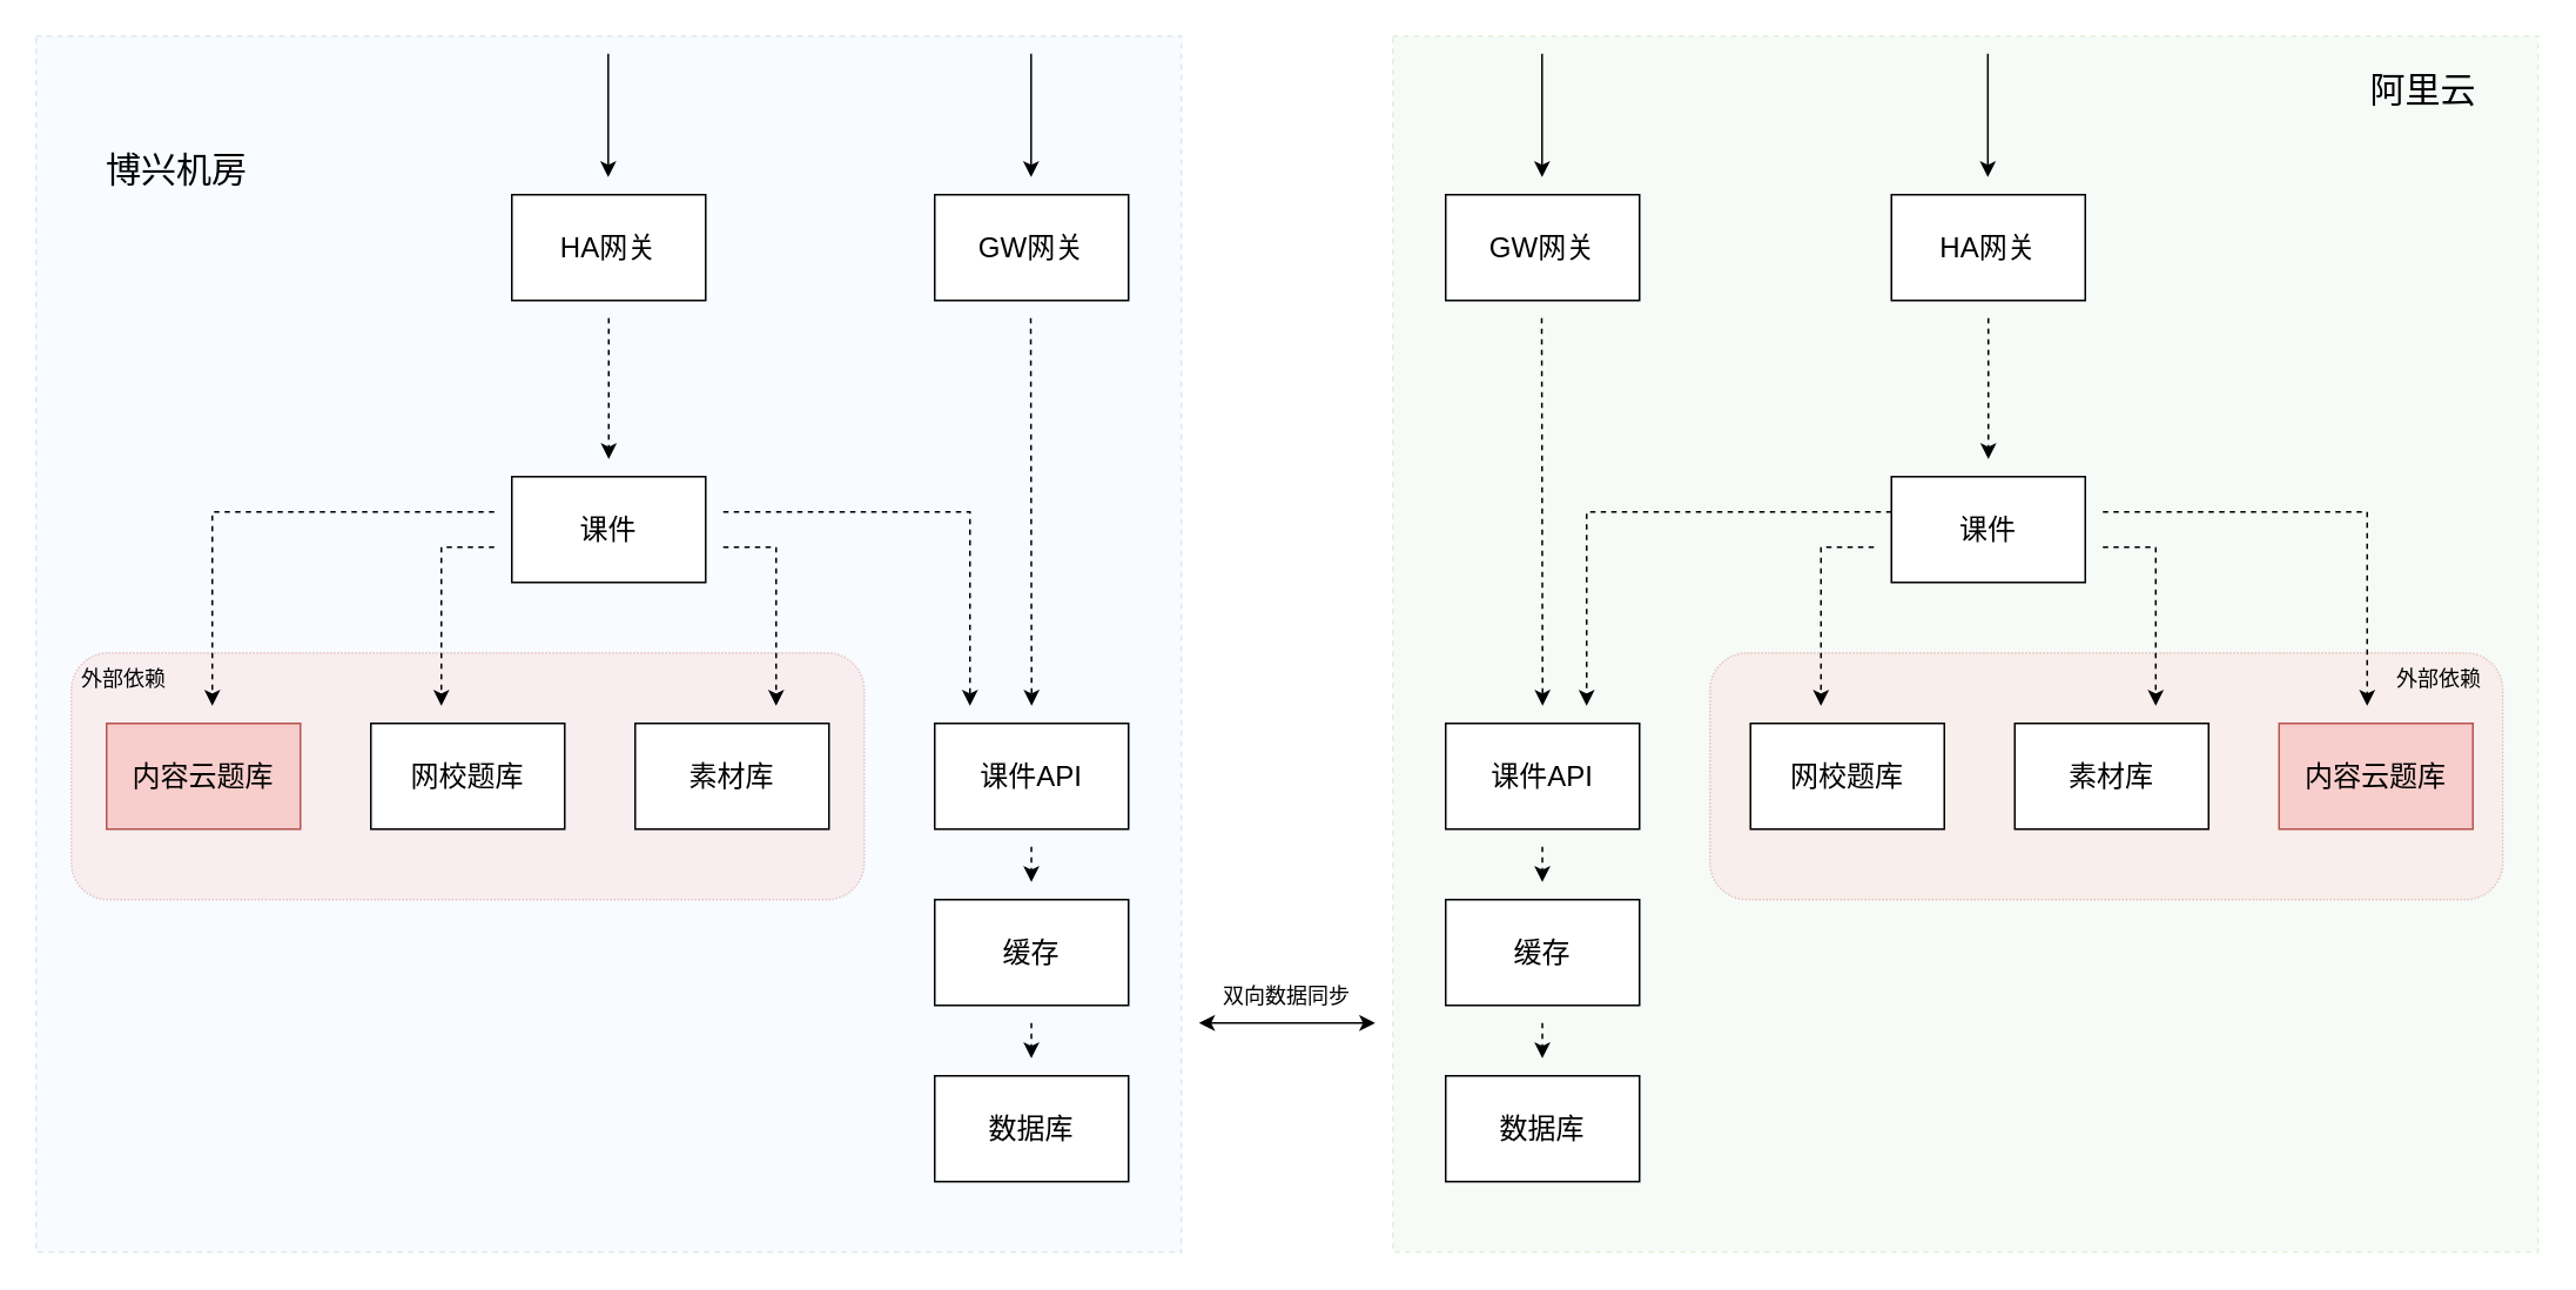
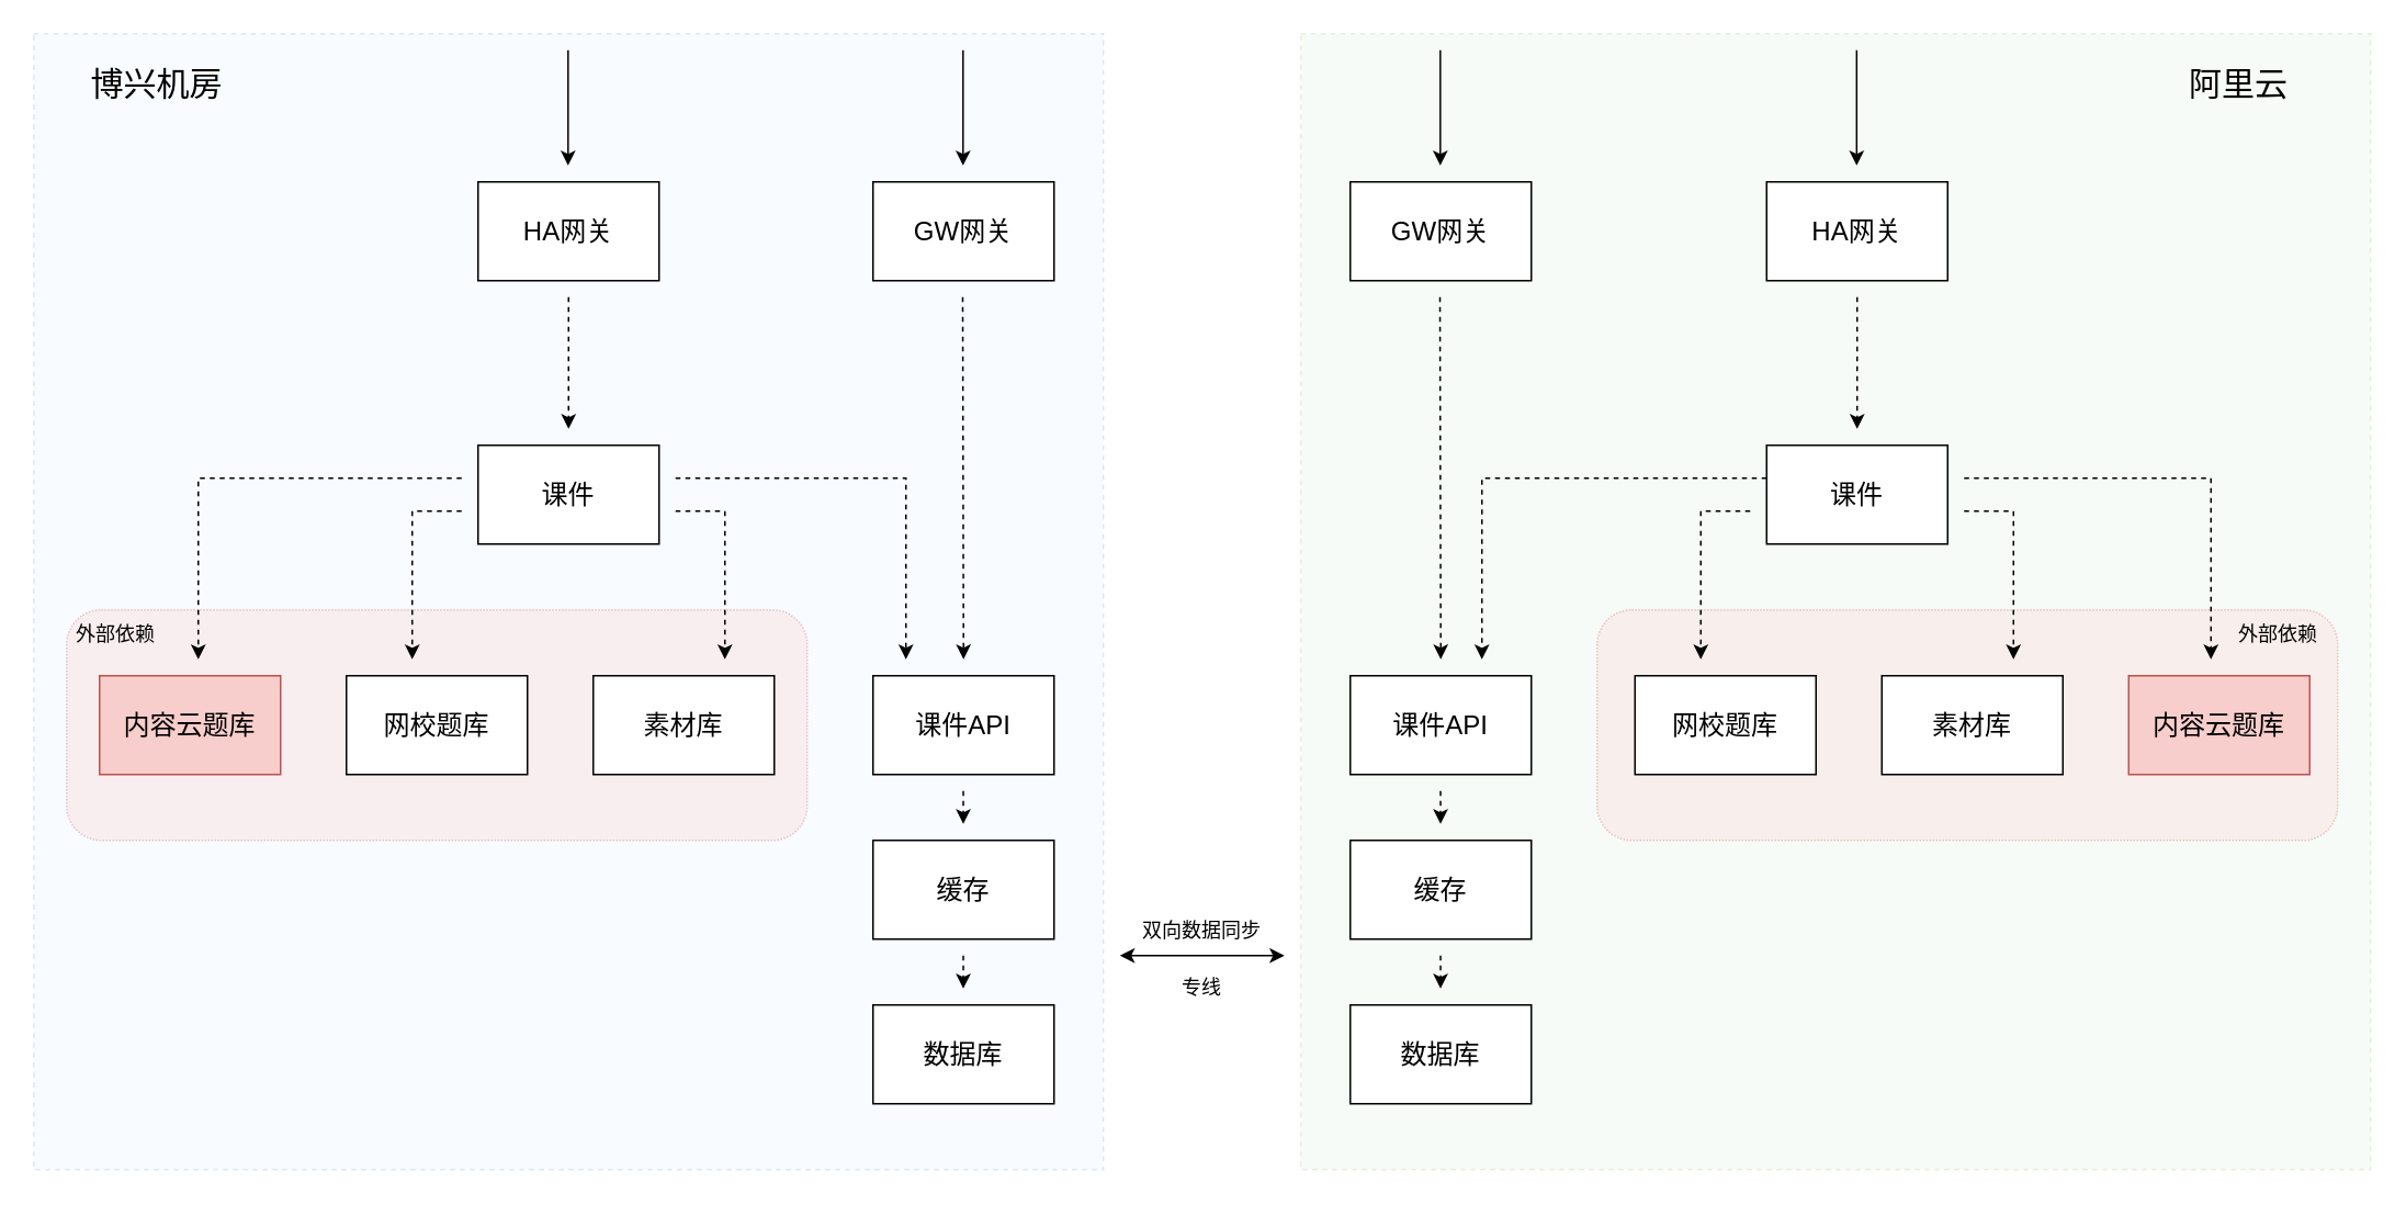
  <mxCell id="0" />
  <mxCell id="1" parent="0" />
  <mxCell id="2" value="" style="rounded=0;whiteSpace=wrap;html=1;fillColor=#dae8fc;strokeColor=#6c8ebf;dashed=1;opacity=20;" vertex="1" parent="1"><mxGeometry x="20" y="20" width="650" height="690" as="geometry" /></mxCell>
  <mxCell id="3" value="" style="rounded=1;whiteSpace=wrap;html=1;dashed=1;dashPattern=1 1;fillColor=#f8cecc;strokeColor=#b85450;opacity=30;" vertex="1" parent="1"><mxGeometry x="40" y="370" width="450" height="140" as="geometry" /></mxCell>
  <mxCell id="4" value="" style="rounded=0;whiteSpace=wrap;html=1;fillColor=#d5e8d4;strokeColor=#82b366;dashed=1;opacity=20;" vertex="1" parent="1"><mxGeometry x="790" y="20" width="650" height="690" as="geometry" /></mxCell>
  <mxCell id="5" value="课件" style="rounded=0;whiteSpace=wrap;html=1;fontSize=16;" vertex="1" parent="1"><mxGeometry y="270" width="110" height="60" as="geometry" x="290" /></mxCell>
  <mxCell id="6" value="课件API" style="rounded=0;whiteSpace=wrap;html=1;fontSize=16;" vertex="1" parent="1"><mxGeometry x="530" y="410" width="110" height="60" as="geometry" /></mxCell>
  <mxCell id="7" value="缓存" style="rounded=0;whiteSpace=wrap;html=1;fontSize=16;" vertex="1" parent="1"><mxGeometry x="530" y="510" width="110" height="60" as="geometry" /></mxCell>
  <mxCell id="8" value="数据库" style="rounded=0;whiteSpace=wrap;html=1;fontSize=16;" vertex="1" parent="1"><mxGeometry x="530" y="610" width="110" height="60" as="geometry" /></mxCell>
  <mxCell id="9" value="素材库" style="rounded=0;whiteSpace=wrap;html=1;fontSize=16;" vertex="1" parent="1"><mxGeometry x="360" y="410" width="110" height="60" as="geometry" /></mxCell>
  <mxCell id="10" value="网校题库" style="rounded=0;whiteSpace=wrap;html=1;fontSize=16;" vertex="1" parent="1"><mxGeometry x="210" y="410" width="110" height="60" as="geometry" /></mxCell>
  <mxCell id="11" value="内容云题库" style="rounded=0;whiteSpace=wrap;html=1;fontSize=16;fillColor=#f8cecc;strokeColor=#b85450;" vertex="1" parent="1"><mxGeometry x="60" y="410" width="110" height="60" as="geometry" /></mxCell>
  <mxCell id="12" value="HA网关" style="rounded=0;whiteSpace=wrap;html=1;fontSize=16;" vertex="1" parent="1"><mxGeometry y="110" width="110" height="60" as="geometry" x="290" /></mxCell>
  <mxCell id="13" value="GW网关" style="rounded=0;whiteSpace=wrap;html=1;fontSize=16;" vertex="1" parent="1"><mxGeometry x="530" y="110" width="110" height="60" as="geometry" /></mxCell>
  <mxCell id="14" value="" style="endArrow=classic;html=1;rounded=0;dashed=1;" edge="1" parent="1"><mxGeometry width="50" height="50" relative="1" as="geometry"><mxPoint x="345" y="180" as="sourcePoint" /><mxPoint x="345" y="260" as="targetPoint" /></mxGeometry></mxCell>
  <mxCell id="15" value="" style="endArrow=classic;html=1;rounded=0;dashed=1;" edge="1" parent="1"><mxGeometry width="50" height="50" relative="1" as="geometry"><mxPoint x="584.5" y="180" as="sourcePoint" /><mxPoint x="585" y="400" as="targetPoint" /></mxGeometry></mxCell>
  <mxCell id="16" value="" style="endArrow=classic;html=1;rounded=0;dashed=1;" edge="1" parent="1"><mxGeometry width="50" height="50" relative="1" as="geometry"><mxPoint x="410" y="290" as="sourcePoint" /><mxPoint x="550" y="400" as="targetPoint" /><Array as="points"><mxPoint x="550" y="290" /></Array></mxGeometry></mxCell>
  <mxCell id="17" value="" style="endArrow=classic;html=1;rounded=0;dashed=1;" edge="1" parent="1"><mxGeometry width="50" height="50" relative="1" as="geometry"><mxPoint x="410" y="310" as="sourcePoint" /><mxPoint x="440" y="400" as="targetPoint" /><Array as="points"><mxPoint x="440" y="310" /></Array></mxGeometry></mxCell>
  <mxCell id="18" value="" style="endArrow=classic;html=1;rounded=0;dashed=1;" edge="1" parent="1"><mxGeometry width="50" height="50" relative="1" as="geometry"><mxPoint x="280" y="310" as="sourcePoint" /><mxPoint x="250" y="400" as="targetPoint" /><Array as="points"><mxPoint x="250" y="310" /></Array></mxGeometry></mxCell>
  <mxCell id="19" value="" style="endArrow=classic;html=1;rounded=0;dashed=1;" edge="1" parent="1"><mxGeometry width="50" height="50" relative="1" as="geometry"><mxPoint x="280" y="290" as="sourcePoint" /><mxPoint x="120" y="400" as="targetPoint" /><Array as="points"><mxPoint x="120" y="290" /></Array></mxGeometry></mxCell>
  <mxCell id="20" value="" style="endArrow=classic;html=1;rounded=0;dashed=1;" edge="1" parent="1"><mxGeometry width="50" height="50" relative="1" as="geometry"><mxPoint x="584.86" y="580" as="sourcePoint" /><mxPoint x="584.86" y="600" as="targetPoint" /></mxGeometry></mxCell>
  <mxCell id="21" value="" style="endArrow=classic;html=1;rounded=0;dashed=1;" edge="1" parent="1"><mxGeometry width="50" height="50" relative="1" as="geometry"><mxPoint x="584.86" y="480" as="sourcePoint" /><mxPoint x="584.86" y="500" as="targetPoint" /></mxGeometry></mxCell>
  <mxCell id="22" value="" style="endArrow=classic;html=1;rounded=0;" edge="1" parent="1"><mxGeometry width="50" height="50" relative="1" as="geometry"><mxPoint x="344.71" y="30" as="sourcePoint" /><mxPoint x="344.71" y="100" as="targetPoint" /></mxGeometry></mxCell>
  <mxCell id="23" value="" style="endArrow=classic;html=1;rounded=0;" edge="1" parent="1"><mxGeometry width="50" height="50" relative="1" as="geometry"><mxPoint x="584.71" y="30" as="sourcePoint" /><mxPoint x="584.71" y="100" as="targetPoint" /></mxGeometry></mxCell>
  <mxCell id="24" value="外部依赖" style="text;html=1;strokeColor=none;fillColor=none;align=center;verticalAlign=middle;whiteSpace=wrap;rounded=0;" vertex="1" parent="1"><mxGeometry x="40" y="370" width="60" height="30" as="geometry" /></mxCell>
- <mxCell id="25" value="博兴机房" style="text;html=1;strokeColor=none;fillColor=none;align=center;verticalAlign=middle;whiteSpace=wrap;rounded=0;fontSize=20;" vertex="1" parent="1"><mxGeometry x="45" y="75" width="110" height="40" as="geometry" /></mxCell>
+ <mxCell id="25" value="博兴机房" style="text;html=1;strokeColor=none;fillColor=none;align=center;verticalAlign=middle;whiteSpace=wrap;rounded=0;fontSize=20;" vertex="1" parent="1"><mxGeometry x="40" y="30" width="110" height="40" as="geometry" /></mxCell>
  <mxCell id="26" value="课件API" style="rounded=0;whiteSpace=wrap;html=1;fontSize=16;" vertex="1" parent="1"><mxGeometry x="820" y="410" width="110" height="60" as="geometry" /></mxCell>
  <mxCell id="27" value="缓存" style="rounded=0;whiteSpace=wrap;html=1;fontSize=16;" vertex="1" parent="1"><mxGeometry x="820" y="510" width="110" height="60" as="geometry" /></mxCell>
  <mxCell id="28" value="数据库" style="rounded=0;whiteSpace=wrap;html=1;fontSize=16;" vertex="1" parent="1"><mxGeometry x="820" y="610" width="110" height="60" as="geometry" /></mxCell>
  <mxCell id="29" value="GW网关" style="rounded=0;whiteSpace=wrap;html=1;fontSize=16;" vertex="1" parent="1"><mxGeometry x="820" y="110" width="110" height="60" as="geometry" /></mxCell>
  <mxCell id="30" value="" style="endArrow=classic;html=1;rounded=0;dashed=1;" edge="1" parent="1"><mxGeometry width="50" height="50" relative="1" as="geometry"><mxPoint x="874.5" y="180" as="sourcePoint" /><mxPoint x="875" y="400" as="targetPoint" /></mxGeometry></mxCell>
  <mxCell id="31" value="" style="endArrow=classic;html=1;rounded=0;dashed=1;" edge="1" parent="1"><mxGeometry width="50" height="50" relative="1" as="geometry"><mxPoint x="874.86" y="580" as="sourcePoint" /><mxPoint x="874.86" y="600" as="targetPoint" /></mxGeometry></mxCell>
  <mxCell id="32" value="" style="endArrow=classic;html=1;rounded=0;dashed=1;" edge="1" parent="1"><mxGeometry width="50" height="50" relative="1" as="geometry"><mxPoint x="874.86" y="480" as="sourcePoint" /><mxPoint x="874.86" y="500" as="targetPoint" /></mxGeometry></mxCell>
  <mxCell id="33" value="" style="endArrow=classic;html=1;rounded=0;" edge="1" parent="1"><mxGeometry width="50" height="50" relative="1" as="geometry"><mxPoint x="874.71" y="30" as="sourcePoint" /><mxPoint x="874.71" y="100" as="targetPoint" /></mxGeometry></mxCell>
  <mxCell id="34" value="" style="rounded=1;whiteSpace=wrap;html=1;dashed=1;dashPattern=1 1;fillColor=#f8cecc;strokeColor=#b85450;opacity=30;" vertex="1" parent="1"><mxGeometry x="970" y="370" width="450" height="140" as="geometry" /></mxCell>
  <mxCell id="35" value="课件" style="rounded=0;whiteSpace=wrap;html=1;fontSize=16;" vertex="1" parent="1"><mxGeometry x="1073" y="270" width="110" height="60" as="geometry" /></mxCell>
  <mxCell id="36" value="素材库" style="rounded=0;whiteSpace=wrap;html=1;fontSize=16;" vertex="1" parent="1"><mxGeometry x="1143" y="410" width="110" height="60" as="geometry" /></mxCell>
  <mxCell id="37" value="网校题库" style="rounded=0;whiteSpace=wrap;html=1;fontSize=16;" vertex="1" parent="1"><mxGeometry x="993" y="410" width="110" height="60" as="geometry" /></mxCell>
  <mxCell id="38" value="内容云题库" style="rounded=0;whiteSpace=wrap;html=1;fontSize=16;fillColor=#f8cecc;strokeColor=#b85450;" vertex="1" parent="1"><mxGeometry x="1293" y="410" width="110" height="60" as="geometry" /></mxCell>
  <mxCell id="39" value="HA网关" style="rounded=0;whiteSpace=wrap;html=1;fontSize=16;" vertex="1" parent="1"><mxGeometry x="1073" y="110" width="110" height="60" as="geometry" /></mxCell>
  <mxCell id="40" value="" style="endArrow=classic;html=1;rounded=0;dashed=1;" edge="1" parent="1"><mxGeometry width="50" height="50" relative="1" as="geometry"><mxPoint x="1128" y="180" as="sourcePoint" /><mxPoint x="1128" y="260" as="targetPoint" /></mxGeometry></mxCell>
  <mxCell id="41" value="" style="endArrow=classic;html=1;rounded=0;dashed=1;" edge="1" parent="1"><mxGeometry width="50" height="50" relative="1" as="geometry"><mxPoint x="1193" y="310" as="sourcePoint" /><mxPoint x="1223" y="400" as="targetPoint" /><Array as="points"><mxPoint x="1223" y="310" /></Array></mxGeometry></mxCell>
  <mxCell id="42" value="" style="endArrow=classic;html=1;rounded=0;dashed=1;" edge="1" parent="1"><mxGeometry width="50" height="50" relative="1" as="geometry"><mxPoint x="1063" y="310" as="sourcePoint" /><mxPoint x="1033" y="400" as="targetPoint" /><Array as="points"><mxPoint x="1033" y="310" /></Array></mxGeometry></mxCell>
  <mxCell id="43" value="" style="endArrow=classic;html=1;rounded=0;dashed=1;" edge="1" parent="1"><mxGeometry width="50" height="50" relative="1" as="geometry"><mxPoint x="1193" y="290" as="sourcePoint" /><mxPoint x="1343" y="400" as="targetPoint" /><Array as="points"><mxPoint x="1343" y="290" /></Array></mxGeometry></mxCell>
  <mxCell id="44" value="" style="endArrow=classic;html=1;rounded=0;" edge="1" parent="1"><mxGeometry width="50" height="50" relative="1" as="geometry"><mxPoint x="1127.71" y="30" as="sourcePoint" /><mxPoint x="1127.71" y="100" as="targetPoint" /></mxGeometry></mxCell>
  <mxCell id="45" value="外部依赖" style="text;html=1;strokeColor=none;fillColor=none;align=center;verticalAlign=middle;whiteSpace=wrap;rounded=0;" vertex="1" parent="1"><mxGeometry x="1354" y="370" width="60" height="30" as="geometry" /></mxCell>
- <mxCell id="46" value="阿里云" style="text;html=1;strokeColor=none;fillColor=none;align=center;verticalAlign=middle;whiteSpace=wrap;rounded=0;fontSize=20;" vertex="1" parent="1"><mxGeometry x="1320" y="30" width="110" height="40" as="geometry" /></mxCell>
+ <mxCell id="46" value="阿里云" style="text;html=1;strokeColor=none;fillColor=none;align=center;verticalAlign=middle;whiteSpace=wrap;rounded=0;fontSize=20;" vertex="1" parent="1"><mxGeometry x="1305" y="30" width="110" height="40" as="geometry" /></mxCell>
  <mxCell id="47" value="" style="endArrow=classic;html=1;rounded=0;dashed=1;" edge="1" parent="1"><mxGeometry width="50" height="50" relative="1" as="geometry"><mxPoint x="1073" y="290" as="sourcePoint" /><mxPoint x="900" y="400" as="targetPoint" /><Array as="points"><mxPoint x="900" y="290" /></Array></mxGeometry></mxCell>
  <mxCell id="48" value="" style="endArrow=classic;startArrow=classic;html=1;rounded=0;strokeWidth=1;" edge="1" parent="1"><mxGeometry width="50" height="50" relative="1" as="geometry"><mxPoint x="680" y="580" as="sourcePoint" /><mxPoint x="780" y="580" as="targetPoint" /></mxGeometry></mxCell>
+ <mxCell id="49" value="专线" style="text;html=1;strokeColor=none;fillColor=none;align=center;verticalAlign=middle;whiteSpace=wrap;rounded=0;" vertex="1" parent="1"><mxGeometry x="707" y="590" width="46" height="20" as="geometry" /></mxCell>
  <mxCell id="50" value="双向数据同步" style="text;html=1;strokeColor=none;fillColor=none;align=center;verticalAlign=middle;whiteSpace=wrap;rounded=0;" vertex="1" parent="1"><mxGeometry x="690" y="550" width="80" height="30" as="geometry" /></mxCell>
